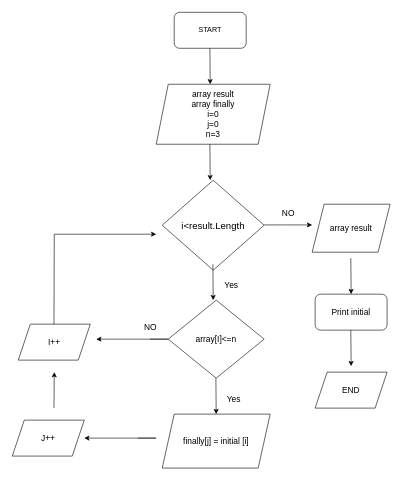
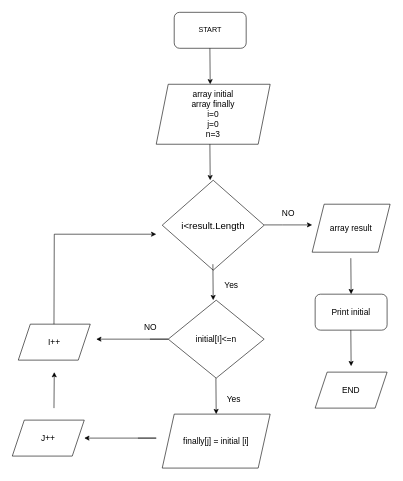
  <mxCell id="0" />
  <mxCell id="1" parent="0" />
  <mxCell id="2" value="START&lt;br&gt;" style="rounded=1;whiteSpace=wrap;html=1;" vertex="1" parent="1"><mxGeometry x="290" y="20" width="120" height="60" as="geometry" /></mxCell>
  <mxCell id="3" value="" style="endArrow=classic;html=1;rounded=0;" edge="1" parent="1"><mxGeometry width="50" height="50" relative="1" as="geometry"><mxPoint x="349.5" y="80" as="sourcePoint" /><mxPoint x="350" y="140" as="targetPoint" /></mxGeometry></mxCell>
- <mxCell id="4" value="&lt;font style=&quot;font-size: 14px;&quot;&gt;array result&lt;br&gt;array finally&lt;br&gt;i=0&lt;br&gt;j=0&lt;br&gt;n=3&lt;/font&gt;" style="shape=parallelogram;perimeter=parallelogramPerimeter;whiteSpace=wrap;html=1;fixedSize=1;" vertex="1" parent="1"><mxGeometry x="260" y="140" width="190" height="100" as="geometry" /></mxCell>
+ <mxCell id="4" value="&lt;font style=&quot;font-size: 14px;&quot;&gt;array initial&lt;br&gt;array finally&lt;br&gt;i=0&lt;br&gt;j=0&lt;br&gt;n=3&lt;/font&gt;" style="shape=parallelogram;perimeter=parallelogramPerimeter;whiteSpace=wrap;html=1;fixedSize=1;" vertex="1" parent="1"><mxGeometry x="260" y="140" width="190" height="100" as="geometry" /></mxCell>
  <mxCell id="5" value="" style="endArrow=classic;html=1;rounded=0;" edge="1" parent="1"><mxGeometry width="50" height="50" relative="1" as="geometry"><mxPoint x="349.5" y="240" as="sourcePoint" /><mxPoint x="350" y="300" as="targetPoint" /></mxGeometry></mxCell>
  <mxCell id="6" value="&lt;font size=&quot;3&quot;&gt;i&amp;lt;result.Length&lt;/font&gt;" style="rhombus;whiteSpace=wrap;html=1;" vertex="1" parent="1"><mxGeometry x="270" y="300" width="170" height="150" as="geometry" /></mxCell>
  <mxCell id="7" value="" style="endArrow=classic;html=1;rounded=0;" edge="1" parent="1"><mxGeometry width="50" height="50" relative="1" as="geometry"><mxPoint x="440" y="374.5" as="sourcePoint" /><mxPoint x="520" y="374.5" as="targetPoint" /><Array as="points"><mxPoint x="470.5" y="374.5" /></Array></mxGeometry></mxCell>
  <mxCell id="8" value="NO&lt;br&gt;" style="text;html=1;align=center;verticalAlign=middle;resizable=0;points=[];autosize=1;strokeColor=none;fillColor=none;fontSize=14;" vertex="1" parent="1"><mxGeometry x="460" y="340" width="40" height="30" as="geometry" /></mxCell>
  <mxCell id="9" value="array result" style="shape=parallelogram;perimeter=parallelogramPerimeter;whiteSpace=wrap;html=1;fixedSize=1;fontSize=14;" vertex="1" parent="1"><mxGeometry x="520" y="340" width="130" height="80" as="geometry" /></mxCell>
  <mxCell id="10" value="" style="endArrow=classic;html=1;rounded=0;" edge="1" parent="1"><mxGeometry width="50" height="50" relative="1" as="geometry"><mxPoint x="584.5" y="430" as="sourcePoint" /><mxPoint x="585" y="490" as="targetPoint" /></mxGeometry></mxCell>
  <mxCell id="11" value="Print initial" style="rounded=1;whiteSpace=wrap;html=1;fontSize=14;" vertex="1" parent="1"><mxGeometry x="525" y="490" width="120" height="60" as="geometry" /></mxCell>
- <mxCell id="12" value="array[I]&amp;lt;=n" style="rhombus;whiteSpace=wrap;html=1;fontSize=14;" vertex="1" parent="1"><mxGeometry x="280" y="500" width="160" height="130" as="geometry" /></mxCell>
+ <mxCell id="12" value="initial[I]&amp;lt;=n" style="rhombus;whiteSpace=wrap;html=1;fontSize=14;" vertex="1" parent="1"><mxGeometry x="280" y="500" width="160" height="130" as="geometry" /></mxCell>
  <mxCell id="13" value="" style="endArrow=classic;html=1;rounded=0;" edge="1" parent="1"><mxGeometry width="50" height="50" relative="1" as="geometry"><mxPoint x="354.5" y="440" as="sourcePoint" /><mxPoint x="355" y="500" as="targetPoint" /></mxGeometry></mxCell>
  <mxCell id="14" value="Yes&lt;br&gt;" style="text;html=1;align=center;verticalAlign=middle;resizable=0;points=[];autosize=1;strokeColor=none;fillColor=none;fontSize=14;" vertex="1" parent="1"><mxGeometry x="360" y="460" width="50" height="30" as="geometry" /></mxCell>
  <mxCell id="15" value="finally[j] = initial [i]" style="shape=parallelogram;perimeter=parallelogramPerimeter;whiteSpace=wrap;html=1;fixedSize=1;fontSize=14;" vertex="1" parent="1"><mxGeometry x="270" y="690" width="180" height="90" as="geometry" /></mxCell>
  <mxCell id="16" value="" style="endArrow=classic;html=1;rounded=0;" edge="1" parent="1"><mxGeometry width="50" height="50" relative="1" as="geometry"><mxPoint x="359.5" y="630" as="sourcePoint" /><mxPoint x="360" y="690" as="targetPoint" /></mxGeometry></mxCell>
  <mxCell id="17" value="Yes&lt;br&gt;" style="text;html=1;align=center;verticalAlign=middle;resizable=0;points=[];autosize=1;strokeColor=none;fillColor=none;fontSize=14;" vertex="1" parent="1"><mxGeometry x="364" y="650" width="50" height="30" as="geometry" /></mxCell>
  <mxCell id="18" value="" style="endArrow=classic;html=1;rounded=0;" edge="1" parent="1"><mxGeometry width="50" height="50" relative="1" as="geometry"><mxPoint x="249.5" y="565" as="sourcePoint" /><mxPoint x="160" y="565" as="targetPoint" /><Array as="points"><mxPoint x="280" y="565" /></Array></mxGeometry></mxCell>
  <mxCell id="19" value="NO&lt;br&gt;" style="text;html=1;align=center;verticalAlign=middle;resizable=0;points=[];autosize=1;strokeColor=none;fillColor=none;fontSize=14;" vertex="1" parent="1"><mxGeometry x="230" y="530" width="40" height="30" as="geometry" /></mxCell>
  <mxCell id="20" value="" style="endArrow=classic;html=1;rounded=0;" edge="1" parent="1"><mxGeometry width="50" height="50" relative="1" as="geometry"><mxPoint x="229.5" y="730" as="sourcePoint" /><mxPoint x="140" y="730" as="targetPoint" /><Array as="points"><mxPoint x="260" y="730" /></Array></mxGeometry></mxCell>
  <mxCell id="21" value="J++" style="shape=parallelogram;perimeter=parallelogramPerimeter;whiteSpace=wrap;html=1;fixedSize=1;fontSize=14;" vertex="1" parent="1"><mxGeometry x="20" y="700" width="120" height="60" as="geometry" /></mxCell>
  <mxCell id="22" value="I++" style="shape=parallelogram;perimeter=parallelogramPerimeter;whiteSpace=wrap;html=1;fixedSize=1;fontSize=14;" vertex="1" parent="1"><mxGeometry x="30" y="540" width="120" height="60" as="geometry" /></mxCell>
  <mxCell id="23" value="" style="endArrow=classic;html=1;rounded=0;" edge="1" parent="1"><mxGeometry width="50" height="50" relative="1" as="geometry"><mxPoint x="89.5" y="680" as="sourcePoint" /><mxPoint x="90" y="620" as="targetPoint" /></mxGeometry></mxCell>
  <mxCell id="24" value="" style="endArrow=classic;html=1;rounded=0;" edge="1" parent="1"><mxGeometry width="50" height="50" relative="1" as="geometry"><mxPoint x="89.5" y="540" as="sourcePoint" /><mxPoint x="260" y="390" as="targetPoint" /><Array as="points"><mxPoint x="90" y="390" /></Array></mxGeometry></mxCell>
  <mxCell id="25" value="" style="endArrow=classic;html=1;rounded=0;" edge="1" parent="1"><mxGeometry width="50" height="50" relative="1" as="geometry"><mxPoint x="584.5" y="550" as="sourcePoint" /><mxPoint x="585" y="610" as="targetPoint" /></mxGeometry></mxCell>
  <mxCell id="26" value="END" style="shape=parallelogram;perimeter=parallelogramPerimeter;whiteSpace=wrap;html=1;fixedSize=1;fontSize=14;" vertex="1" parent="1"><mxGeometry x="525" y="620" width="120" height="60" as="geometry" /></mxCell>
